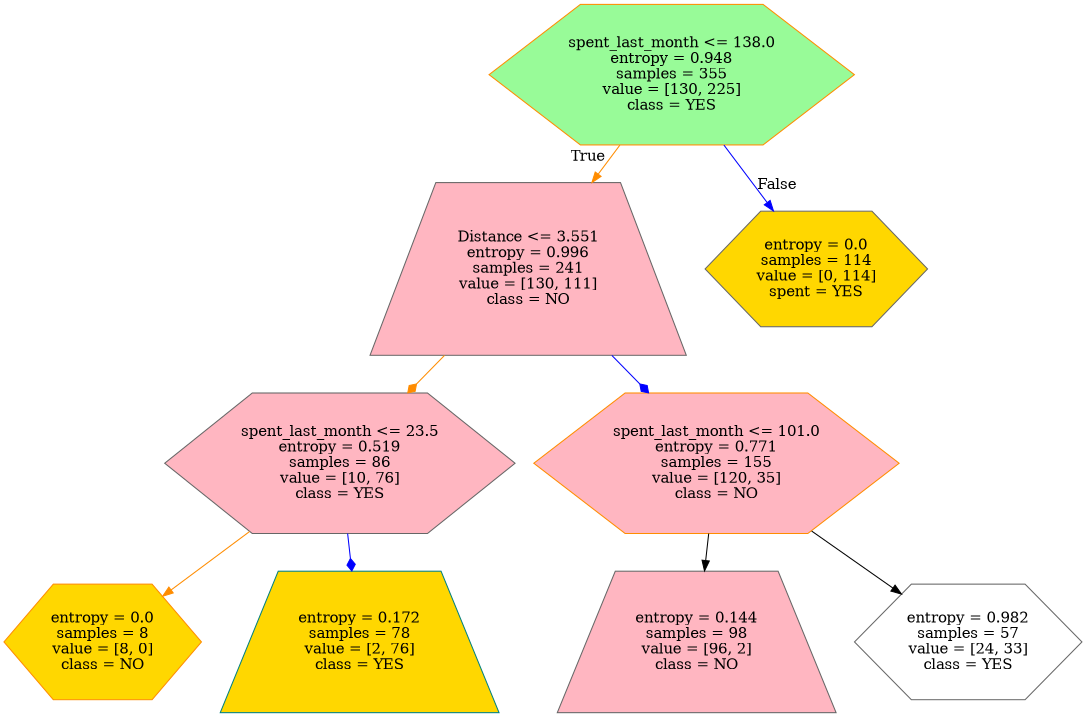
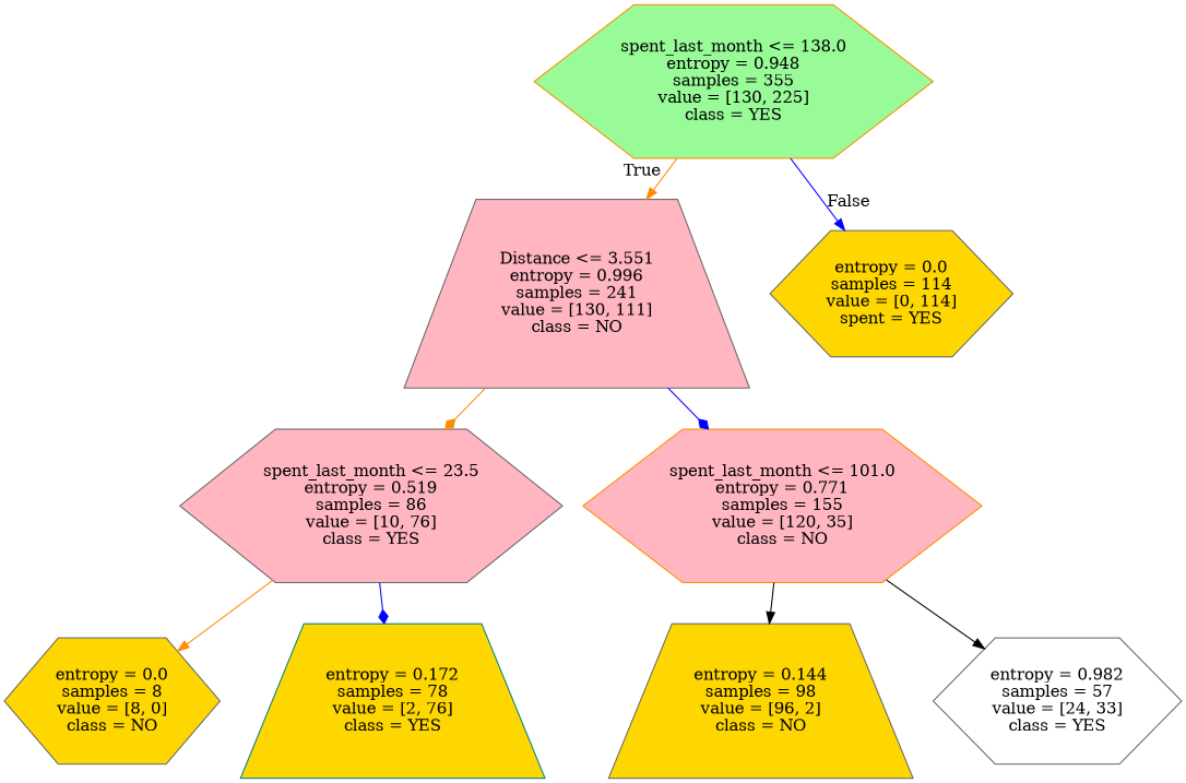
  digraph {
    node [color=gray40 fillcolor=gold shape=hexagon style=filled]
    edge [arrowhead=normal color=darkorange]
    n1 [color=darkorange fillcolor=palegreen label="spent_last_month <= 138.0\nentropy = 0.948\nsamples = 355\nvalue = [130, 225]\nclass = YES"]
    n2 [fillcolor=lightpink label="Distance <= 3.551\nentropy = 0.996\nsamples = 241\nvalue = [130, 111]\nclass = NO" shape=trapezium]
    n3 [label="entropy = 0.0\nsamples = 114\nvalue = [0, 114]\nspent = YES"]
    n4 [fillcolor=lightpink label="spent_last_month <= 23.5\nentropy = 0.519\nsamples = 86\nvalue = [10, 76]\nclass = YES"]
    n5 [color=darkorange fillcolor=lightpink label="spent_last_month <= 101.0\nentropy = 0.771\nsamples = 155\nvalue = [120, 35]\nclass = NO"]
-   n6 [color=darkorange label="entropy = 0.0\nsamples = 8\nvalue = [8, 0]\nclass = NO"]
+   n6 [label="entropy = 0.0\nsamples = 8\nvalue = [8, 0]\nclass = NO"]
    n7 [color=teal label="entropy = 0.172\nsamples = 78\nvalue = [2, 76]\nclass = YES" shape=trapezium]
-   n8 [fillcolor=lightpink label="entropy = 0.144\nsamples = 98\nvalue = [96, 2]\nclass = NO" shape=trapezium]
+   n8 [label="entropy = 0.144\nsamples = 98\nvalue = [96, 2]\nclass = NO" shape=trapezium]
    n9 [fillcolor=white label="entropy = 0.982\nsamples = 57\nvalue = [24, 33]\nclass = YES"]
    n1 -> n2 [headlabel=True labelangle=45 labeldistance=2.5]
    n1 -> n3 [color=blue headlabel=False labelangle=-45 labeldistance=2.5]
    n2 -> n4 [arrowhead=diamond]
    n2 -> n5 [arrowhead=diamond color=blue]
    n4 -> n6
    n4 -> n7 [arrowhead=diamond color=blue]
    n5 -> n8 [color=black]
    n5 -> n9 [color=black]
  }
